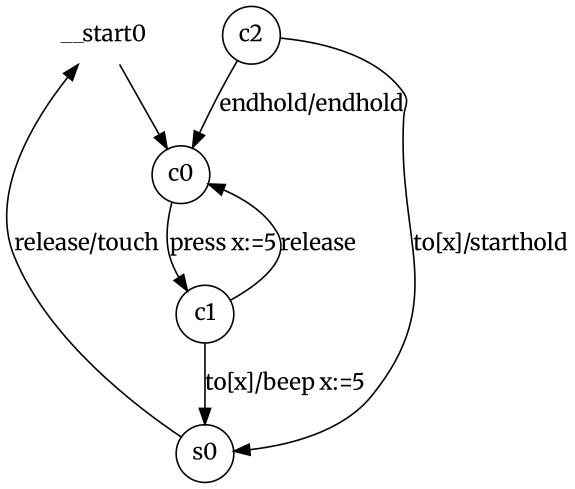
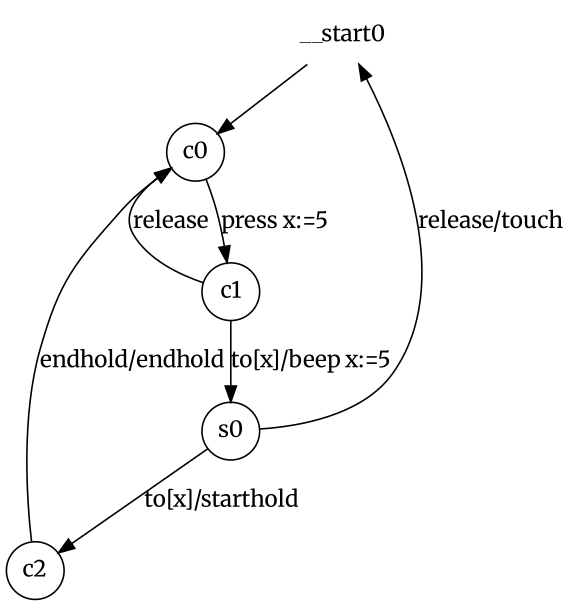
  digraph {
    fontname=Merriweather
    node [fontname=Merriweather shape=circle margin=0]
    edge [fontname=Merriweather]
    __start0 [shape=none margin=""]
    c0 [width=0.5]
    c1 [width=0.5]
    s0 [width=0.5]
    c2 [width=0.5]
    __start0 -> c0
    c0 -> c1 [label="press x:=5"]
    c1 -> c0 [label=release]
    c1 -> s0 [label="to[x]/beep x:=5"]
    s0 -> __start0 [label="release/touch"]
-   c2 -> s0 [label="to[x]/starthold"]
+   s0 -> c2 [label="to[x]/starthold"]
    c2 -> c0 [label="endhold/endhold"]
  }
